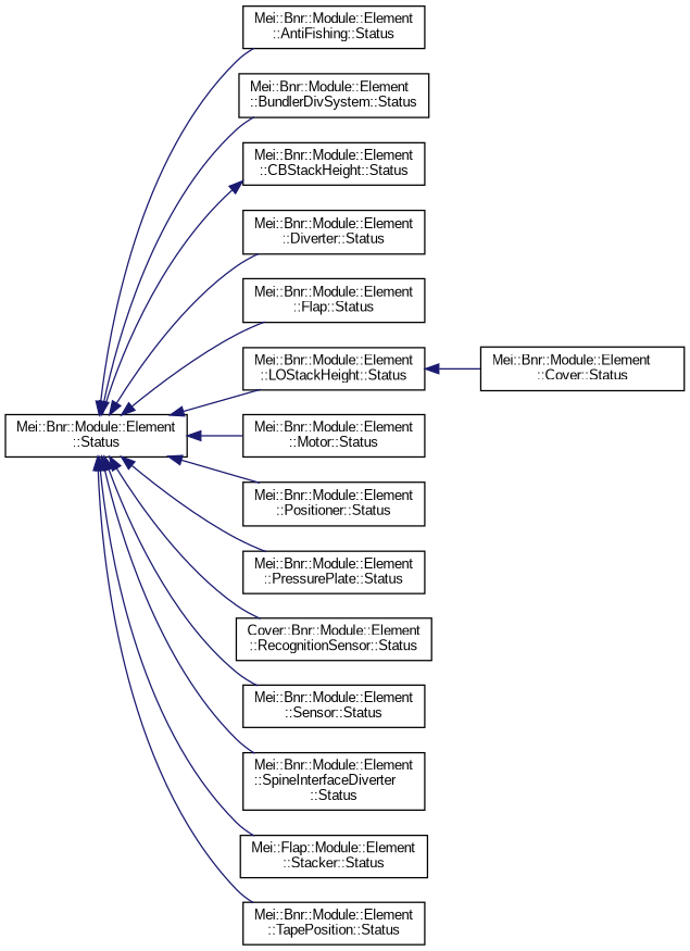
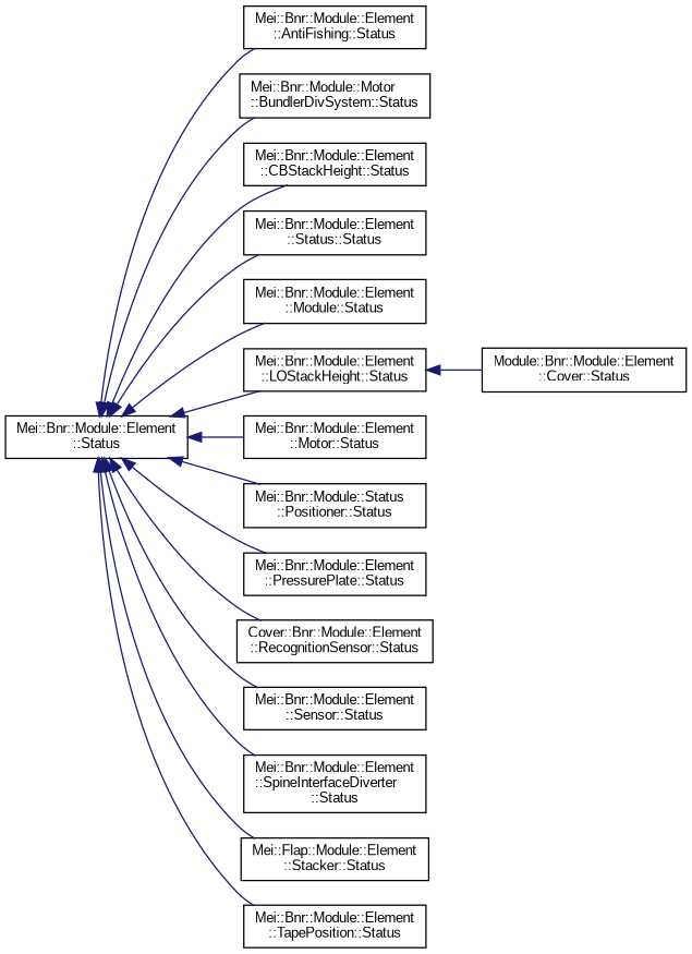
  digraph {
    fontname="Liberation Sans"
    rankdir=LR
    node [color=black fillcolor=white fontname="Liberation Sans" fontsize=10 shape=record style=filled]
    edge [color=midnightblue dir=back fontname="Liberation Sans" fontsize=10 labelfontname=Helvetica labelfontsize=10 style=solid]
    n1 [height=0.2 label="Mei::Bnr::Module::Element\l::Status" width=0.4]
    n2 [height=0.2 label="Mei::Bnr::Module::Element\l::AntiFishing::Status" width=0.4]
-   n3 [height=0.2 label="Mei::Bnr::Module::Element\l::BundlerDivSystem::Status" width=0.4]
+   n3 [height=0.2 label="Mei::Bnr::Module::Motor\l::BundlerDivSystem::Status" width=0.4]
    n4 [height=0.2 label="Mei::Bnr::Module::Element\l::CBStackHeight::Status" width=0.4]
-   n5 [height=0.2 label="Mei::Bnr::Module::Element\l::Diverter::Status" width=0.4]
-   n6 [height=0.2 label="Mei::Bnr::Module::Element\l::Flap::Status" width=0.4]
+   n5 [height=0.2 label="Mei::Bnr::Module::Element\l::Status::Status" width=0.4]
+   n6 [height=0.2 label="Mei::Bnr::Module::Element\l::Module::Status" width=0.4]
    n7 [height=0.2 label="Mei::Bnr::Module::Element\l::LOStackHeight::Status" width=0.4]
    n8 [height=0.2 label="Mei::Bnr::Module::Element\l::Motor::Status" width=0.4]
-   n9 [height=0.2 label="Mei::Bnr::Module::Element\l::Positioner::Status" width=0.4]
+   n9 [height=0.2 label="Mei::Bnr::Module::Status\l::Positioner::Status" width=0.4]
    n10 [height=0.2 label="Mei::Bnr::Module::Element\l::PressurePlate::Status" width=0.4]
    n11 [height=0.2 label="Cover::Bnr::Module::Element\l::RecognitionSensor::Status" width=0.4]
    n12 [height=0.2 label="Mei::Bnr::Module::Element\l::Sensor::Status" width=0.4]
    n13 [height=0.2 label="Mei::Bnr::Module::Element\l::SpineInterfaceDiverter\l::Status" width=0.4]
    n14 [height=0.2 label="Mei::Flap::Module::Element\l::Stacker::Status" width=0.4]
    n15 [height=0.2 label="Mei::Bnr::Module::Element\l::TapePosition::Status" width=0.4]
-   n16 [height=0.2 label="Mei::Bnr::Module::Element\l::Cover::Status" width=0.4]
+   n16 [height=0.2 label="Module::Bnr::Module::Element\l::Cover::Status" width=0.4]
    n1 -> n2
    n1 -> n3
-   n4 -> n1
+   n1 -> n4
    n1 -> n5
    n1 -> n6
    n1 -> n7
    n1 -> n8
    n1 -> n9
    n1 -> n10
    n1 -> n11
    n1 -> n12
    n1 -> n13
    n1 -> n14
    n1 -> n15
    n7 -> n16
  }
